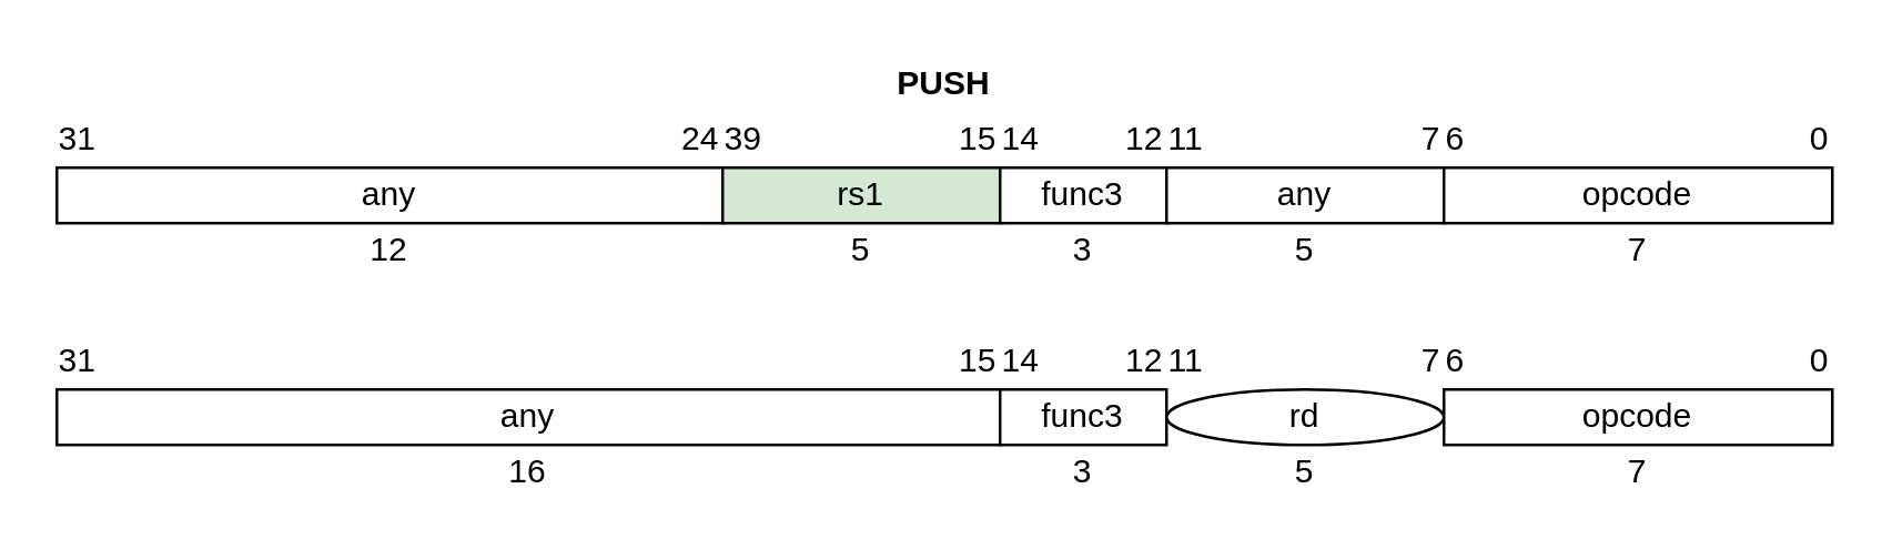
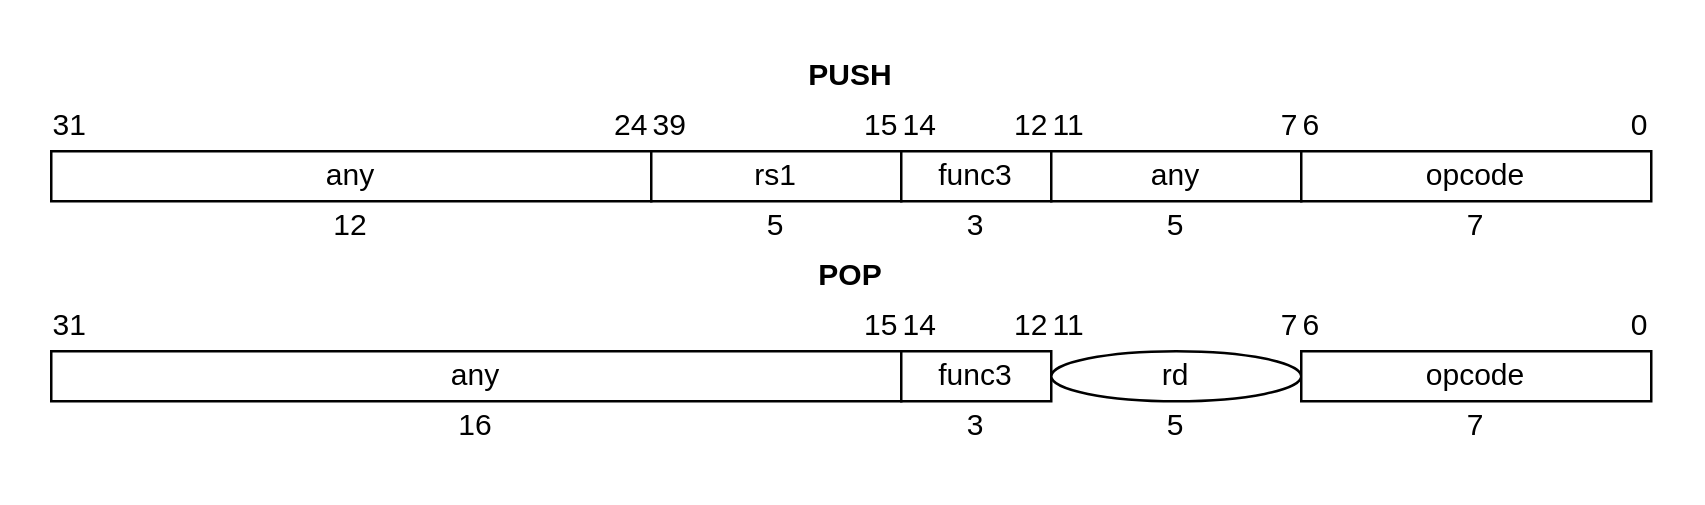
  <mxCell id="0" />
  <mxCell id="1" parent="0" />
  <mxCell id="2" value="" style="group" vertex="1" connectable="0" parent="1"><mxGeometry x="20" y="20" width="640" height="80" as="geometry" /></mxCell>
  <mxCell id="3" value="" style="group" vertex="1" connectable="0" parent="2"><mxGeometry y="20" width="240" height="60" as="geometry" /></mxCell>
  <mxCell id="4" value="" style="group" vertex="1" connectable="0" parent="3"><mxGeometry width="240" height="40" as="geometry" /></mxCell>
  <mxCell id="5" value="any" style="rounded=0;whiteSpace=wrap;html=1;" vertex="1" parent="4"><mxGeometry y="20" width="240.0" height="20" as="geometry" /></mxCell>
  <mxCell id="6" value="31" style="text;html=1;align=left;verticalAlign=middle;whiteSpace=wrap;rounded=0;spacingLeft=-1;" vertex="1" parent="4"><mxGeometry width="60.0" height="20" as="geometry" /></mxCell>
  <mxCell id="7" value="24" style="text;html=1;align=right;verticalAlign=middle;whiteSpace=wrap;rounded=0;spacingRight=-1;" vertex="1" parent="4"><mxGeometry x="180" width="60.0" height="20" as="geometry" /></mxCell>
  <mxCell id="8" value="12" style="text;html=1;align=center;verticalAlign=middle;whiteSpace=wrap;rounded=0;" vertex="1" parent="3"><mxGeometry y="40" width="240" height="20" as="geometry" /></mxCell>
  <mxCell id="9" value="" style="group" vertex="1" connectable="0" parent="2"><mxGeometry x="240" y="20" width="100" height="60" as="geometry" /></mxCell>
  <mxCell id="10" value="" style="group" vertex="1" connectable="0" parent="9"><mxGeometry width="100" height="40" as="geometry" /></mxCell>
- <mxCell id="11" value="rs1" style="rounded=0;whiteSpace=wrap;html=1;fillColor=#d5e8d4;" vertex="1" parent="10"><mxGeometry y="20" width="100.0" height="20" as="geometry" /></mxCell>
+ <mxCell id="11" value="rs1" style="rounded=0;whiteSpace=wrap;html=1;" vertex="1" parent="10"><mxGeometry y="20" width="100.0" height="20" as="geometry" /></mxCell>
  <mxCell id="12" value="39" style="text;html=1;align=left;verticalAlign=middle;whiteSpace=wrap;rounded=0;spacingLeft=-1;" vertex="1" parent="10"><mxGeometry width="25.0" height="20" as="geometry" /></mxCell>
  <mxCell id="13" value="15" style="text;html=1;align=right;verticalAlign=middle;whiteSpace=wrap;rounded=0;spacingRight=-1;spacingLeft=0;" vertex="1" parent="10"><mxGeometry x="75" width="25.0" height="20" as="geometry" /></mxCell>
  <mxCell id="14" value="5" style="text;html=1;align=center;verticalAlign=middle;whiteSpace=wrap;rounded=0;" vertex="1" parent="9"><mxGeometry y="40" width="100" height="20" as="geometry" /></mxCell>
  <mxCell id="15" value="" style="group" vertex="1" connectable="0" parent="2"><mxGeometry x="340" y="20" width="60" height="60" as="geometry" /></mxCell>
  <mxCell id="16" value="" style="group" vertex="1" connectable="0" parent="15"><mxGeometry width="60" height="40" as="geometry" /></mxCell>
  <mxCell id="17" value="func3" style="rounded=0;whiteSpace=wrap;html=1;" vertex="1" parent="16"><mxGeometry y="20" width="60.0" height="20" as="geometry" /></mxCell>
  <mxCell id="18" value="14" style="text;html=1;align=left;verticalAlign=middle;whiteSpace=wrap;rounded=0;spacingLeft=-1;" vertex="1" parent="16"><mxGeometry width="15.0" height="20" as="geometry" /></mxCell>
  <mxCell id="19" value="12" style="text;html=1;align=right;verticalAlign=middle;whiteSpace=wrap;rounded=0;spacingRight=-1;spacingLeft=0;" vertex="1" parent="16"><mxGeometry x="45" width="15.0" height="20" as="geometry" /></mxCell>
  <mxCell id="20" value="3" style="text;html=1;align=center;verticalAlign=middle;whiteSpace=wrap;rounded=0;" vertex="1" parent="15"><mxGeometry y="40" width="60" height="20" as="geometry" /></mxCell>
  <mxCell id="21" value="" style="group" vertex="1" connectable="0" parent="2"><mxGeometry x="400" y="20" width="100" height="60" as="geometry" /></mxCell>
  <mxCell id="22" value="" style="group" vertex="1" connectable="0" parent="21"><mxGeometry width="100" height="40" as="geometry" /></mxCell>
  <mxCell id="23" value="any" style="rounded=0;whiteSpace=wrap;html=1;" vertex="1" parent="22"><mxGeometry y="20" width="100.0" height="20" as="geometry" /></mxCell>
  <mxCell id="24" value="11" style="text;html=1;align=left;verticalAlign=middle;whiteSpace=wrap;rounded=0;spacingLeft=-1;" vertex="1" parent="22"><mxGeometry width="25.0" height="20" as="geometry" /></mxCell>
  <mxCell id="25" value="7" style="text;html=1;align=right;verticalAlign=middle;whiteSpace=wrap;rounded=0;spacingRight=-1;spacingLeft=0;" vertex="1" parent="22"><mxGeometry x="75" width="25.0" height="20" as="geometry" /></mxCell>
  <mxCell id="26" value="5" style="text;html=1;align=center;verticalAlign=middle;whiteSpace=wrap;rounded=0;" vertex="1" parent="21"><mxGeometry y="40" width="100" height="20" as="geometry" /></mxCell>
  <mxCell id="27" value="" style="group" vertex="1" connectable="0" parent="2"><mxGeometry x="500" y="20" width="140" height="60" as="geometry" /></mxCell>
  <mxCell id="28" value="" style="group" vertex="1" connectable="0" parent="27"><mxGeometry width="140" height="40" as="geometry" /></mxCell>
  <mxCell id="29" value="opcode" style="rounded=0;whiteSpace=wrap;html=1;" vertex="1" parent="28"><mxGeometry y="20" width="140.0" height="20" as="geometry" /></mxCell>
  <mxCell id="30" value="6" style="text;html=1;align=left;verticalAlign=middle;whiteSpace=wrap;rounded=0;spacingLeft=-1;" vertex="1" parent="28"><mxGeometry width="35.0" height="20" as="geometry" /></mxCell>
  <mxCell id="31" value="0" style="text;html=1;align=right;verticalAlign=middle;whiteSpace=wrap;rounded=0;spacingRight=-1;spacingLeft=0;" vertex="1" parent="28"><mxGeometry x="105" width="35.0" height="20" as="geometry" /></mxCell>
  <mxCell id="32" value="7" style="text;html=1;align=center;verticalAlign=middle;whiteSpace=wrap;rounded=0;" vertex="1" parent="27"><mxGeometry y="40" width="140" height="20" as="geometry" /></mxCell>
  <mxCell id="33" value="&lt;b&gt;PUSH&lt;/b&gt;" style="text;html=1;align=center;verticalAlign=middle;whiteSpace=wrap;rounded=0;" vertex="1" parent="2"><mxGeometry width="640" height="20" as="geometry" /></mxCell>
  <mxCell id="34" value="" style="group" vertex="1" connectable="0" parent="1"><mxGeometry x="20" y="100" width="640" height="80" as="geometry" /></mxCell>
  <mxCell id="35" value="" style="group" vertex="1" connectable="0" parent="34"><mxGeometry y="20" width="340" height="60" as="geometry" /></mxCell>
  <mxCell id="36" value="" style="group" vertex="1" connectable="0" parent="35"><mxGeometry width="340" height="40" as="geometry" /></mxCell>
  <mxCell id="37" value="any" style="rounded=0;whiteSpace=wrap;html=1;" vertex="1" parent="36"><mxGeometry y="20" width="340" height="20" as="geometry" /></mxCell>
  <mxCell id="38" value="31" style="text;html=1;align=left;verticalAlign=middle;whiteSpace=wrap;rounded=0;spacingLeft=-1;" vertex="1" parent="36"><mxGeometry width="85" height="20" as="geometry" /></mxCell>
  <mxCell id="39" value="15" style="text;html=1;align=right;verticalAlign=middle;whiteSpace=wrap;rounded=0;spacingRight=-1;" vertex="1" parent="36"><mxGeometry x="255" width="85" height="20" as="geometry" /></mxCell>
  <mxCell id="40" value="16" style="text;html=1;align=center;verticalAlign=middle;whiteSpace=wrap;rounded=0;" vertex="1" parent="35"><mxGeometry y="40" width="340" height="20" as="geometry" /></mxCell>
  <mxCell id="41" value="" style="group" vertex="1" connectable="0" parent="34"><mxGeometry x="340" y="20" width="60" height="60" as="geometry" /></mxCell>
  <mxCell id="42" value="" style="group" vertex="1" connectable="0" parent="41"><mxGeometry width="60" height="40" as="geometry" /></mxCell>
  <mxCell id="43" value="func3" style="rounded=0;whiteSpace=wrap;html=1;" vertex="1" parent="42"><mxGeometry y="20" width="60.0" height="20" as="geometry" /></mxCell>
  <mxCell id="44" value="14" style="text;html=1;align=left;verticalAlign=middle;whiteSpace=wrap;rounded=0;spacingLeft=-1;" vertex="1" parent="42"><mxGeometry width="15.0" height="20" as="geometry" /></mxCell>
  <mxCell id="45" value="12" style="text;html=1;align=right;verticalAlign=middle;whiteSpace=wrap;rounded=0;spacingRight=-1;spacingLeft=0;" vertex="1" parent="42"><mxGeometry x="45" width="15.0" height="20" as="geometry" /></mxCell>
  <mxCell id="46" value="3" style="text;html=1;align=center;verticalAlign=middle;whiteSpace=wrap;rounded=0;" vertex="1" parent="41"><mxGeometry y="40" width="60" height="20" as="geometry" /></mxCell>
  <mxCell id="47" value="" style="group" vertex="1" connectable="0" parent="34"><mxGeometry x="400" y="20" width="100" height="60" as="geometry" /></mxCell>
  <mxCell id="48" value="" style="group" vertex="1" connectable="0" parent="47"><mxGeometry width="100" height="40" as="geometry" /></mxCell>
  <mxCell id="49" value="rd" style="ellipse;whiteSpace=wrap;html=1;" vertex="1" parent="48"><mxGeometry y="20" width="100.0" height="20" as="geometry" /></mxCell>
  <mxCell id="50" value="11" style="text;html=1;align=left;verticalAlign=middle;whiteSpace=wrap;rounded=0;spacingLeft=-1;" vertex="1" parent="48"><mxGeometry width="25.0" height="20" as="geometry" /></mxCell>
  <mxCell id="51" value="7" style="text;html=1;align=right;verticalAlign=middle;whiteSpace=wrap;rounded=0;spacingRight=-1;spacingLeft=0;" vertex="1" parent="48"><mxGeometry x="75" width="25.0" height="20" as="geometry" /></mxCell>
  <mxCell id="52" value="5" style="text;html=1;align=center;verticalAlign=middle;whiteSpace=wrap;rounded=0;" vertex="1" parent="47"><mxGeometry y="40" width="100" height="20" as="geometry" /></mxCell>
  <mxCell id="53" value="" style="group" vertex="1" connectable="0" parent="34"><mxGeometry x="500" y="20" width="140" height="60" as="geometry" /></mxCell>
  <mxCell id="54" value="" style="group" vertex="1" connectable="0" parent="53"><mxGeometry width="140" height="40" as="geometry" /></mxCell>
  <mxCell id="55" value="opcode" style="rounded=0;whiteSpace=wrap;html=1;" vertex="1" parent="54"><mxGeometry y="20" width="140.0" height="20" as="geometry" /></mxCell>
  <mxCell id="56" value="6" style="text;html=1;align=left;verticalAlign=middle;whiteSpace=wrap;rounded=0;spacingLeft=-1;" vertex="1" parent="54"><mxGeometry width="35.0" height="20" as="geometry" /></mxCell>
  <mxCell id="57" value="0" style="text;html=1;align=right;verticalAlign=middle;whiteSpace=wrap;rounded=0;spacingRight=-1;spacingLeft=0;" vertex="1" parent="54"><mxGeometry x="105" width="35.0" height="20" as="geometry" /></mxCell>
  <mxCell id="58" value="7" style="text;html=1;align=center;verticalAlign=middle;whiteSpace=wrap;rounded=0;" vertex="1" parent="53"><mxGeometry y="40" width="140" height="20" as="geometry" /></mxCell>
+ <mxCell id="59" value="&lt;b&gt;POP&lt;/b&gt;" style="text;html=1;align=center;verticalAlign=middle;whiteSpace=wrap;rounded=0;" vertex="1" parent="34"><mxGeometry width="640" height="20" as="geometry" /></mxCell>
